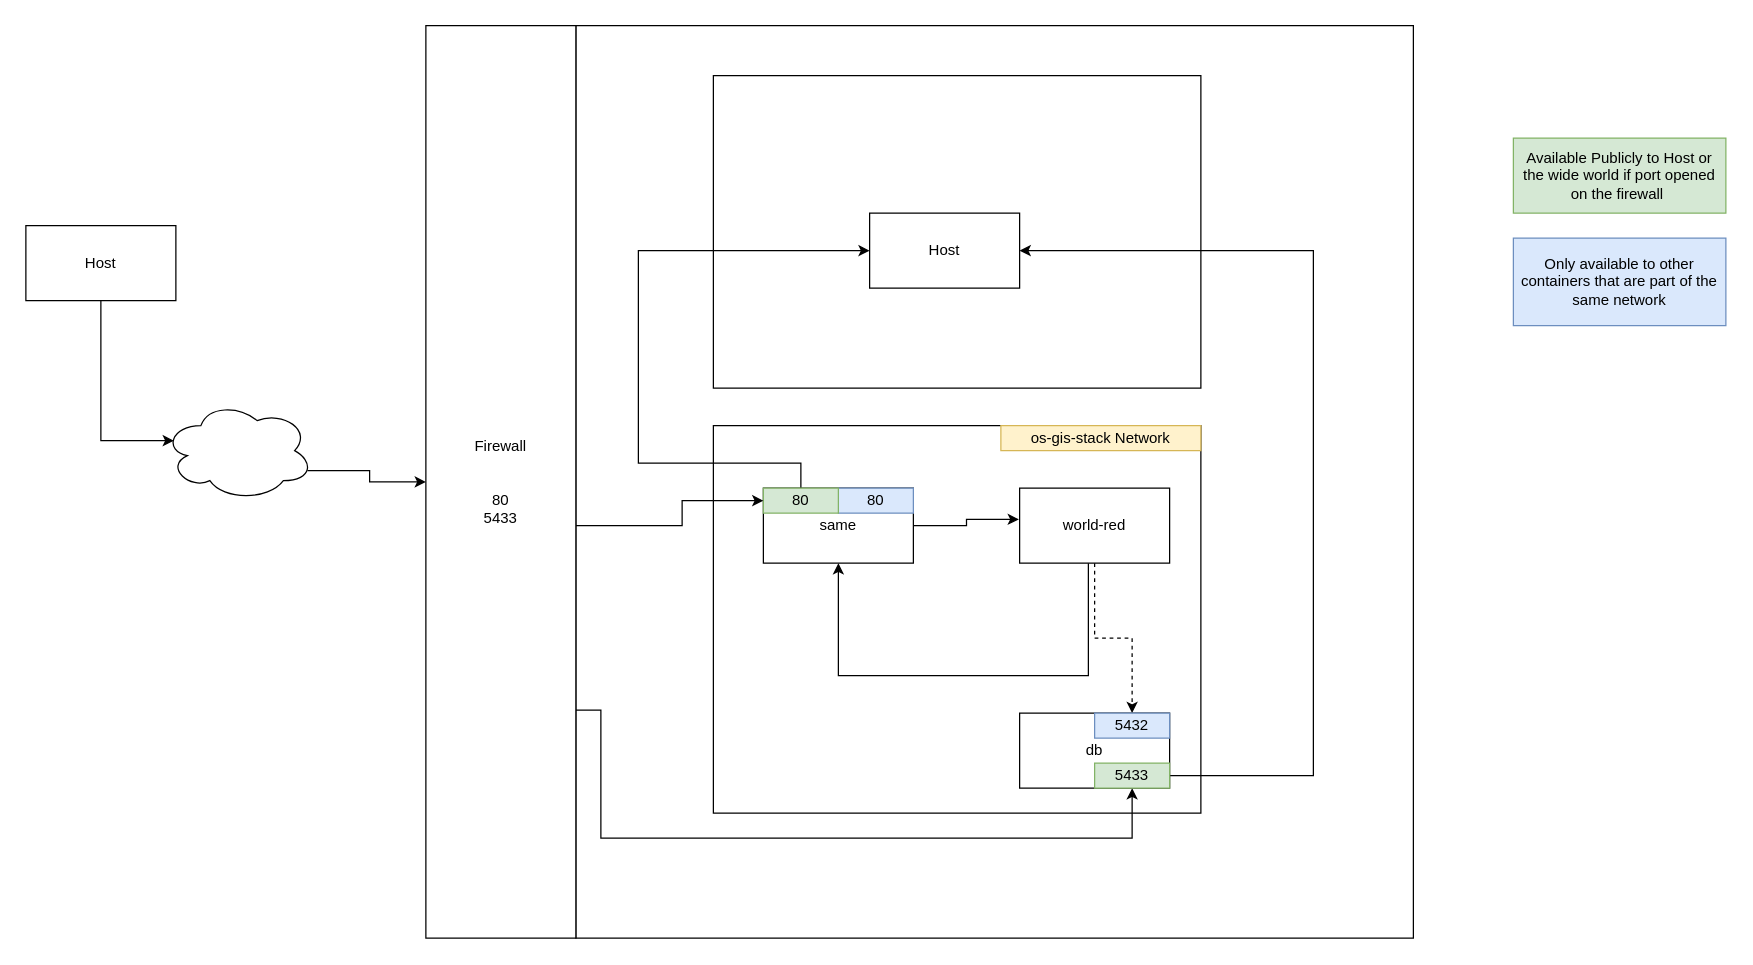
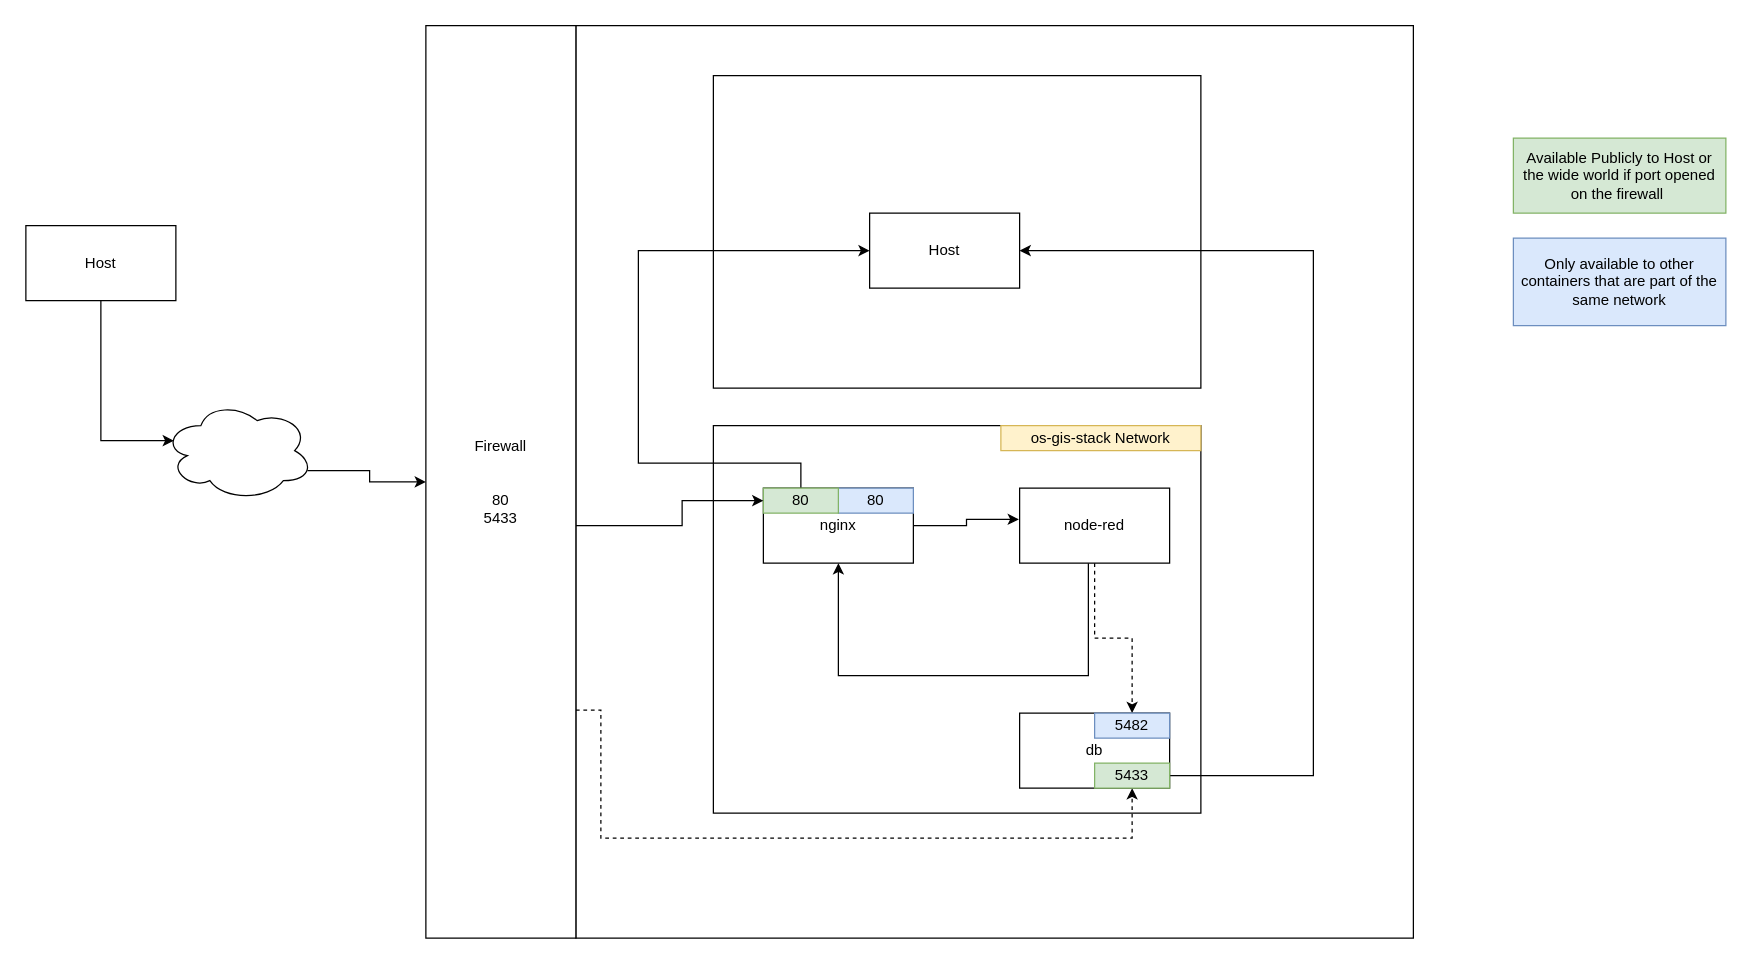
  <mxCell id="0" />
  <mxCell id="1" parent="0" />
  <mxCell id="2" value="" style="rounded=0;whiteSpace=wrap;html=1;" vertex="1" parent="1"><mxGeometry x="460" y="20" width="670" height="730" as="geometry" /></mxCell>
  <mxCell id="3" value="" style="rounded=0;whiteSpace=wrap;html=1;" vertex="1" parent="1"><mxGeometry x="570" width="390" height="250" as="geometry" y="60" /></mxCell>
  <mxCell id="4" value="" style="rounded=0;whiteSpace=wrap;html=1;" vertex="1" parent="1"><mxGeometry x="570" y="340" width="390" height="310" as="geometry" /></mxCell>
  <mxCell id="5" style="edgeStyle=orthogonalEdgeStyle;rounded=0;orthogonalLoop=1;jettySize=auto;html=1;entryX=-0.005;entryY=0.416;entryDx=0;entryDy=0;entryPerimeter=0;" edge="1" parent="1" source="6" target="9"><mxGeometry relative="1" as="geometry" /></mxCell>
- <mxCell id="6" value="same" style="rounded=0;whiteSpace=wrap;html=1;" vertex="1" parent="1"><mxGeometry x="610" y="390" width="120" height="60" as="geometry" /></mxCell>
+ <mxCell id="6" value="nginx" style="rounded=0;whiteSpace=wrap;html=1;" vertex="1" parent="1"><mxGeometry x="610" y="390" width="120" height="60" as="geometry" /></mxCell>
  <mxCell id="7" style="edgeStyle=orthogonalEdgeStyle;rounded=0;orthogonalLoop=1;jettySize=auto;html=1;entryX=0.5;entryY=1;entryDx=0;entryDy=0;" edge="1" parent="1" source="9" target="6"><mxGeometry relative="1" as="geometry"><Array as="points"><mxPoint x="870" y="540" /><mxPoint x="670" y="540" /></Array></mxGeometry></mxCell>
  <mxCell id="8" style="edgeStyle=orthogonalEdgeStyle;rounded=0;orthogonalLoop=1;jettySize=auto;html=1;entryX=0.5;entryY=0;entryDx=0;entryDy=0;dashed=1;" edge="1" parent="1" source="9" target="13"><mxGeometry relative="1" as="geometry" /></mxCell>
- <mxCell id="9" value="world-red" style="rounded=0;whiteSpace=wrap;html=1;" vertex="1" parent="1"><mxGeometry x="815" y="390" width="120" height="60" as="geometry" /></mxCell>
+ <mxCell id="9" value="node-red" style="rounded=0;whiteSpace=wrap;html=1;" vertex="1" parent="1"><mxGeometry x="815" y="390" width="120" height="60" as="geometry" /></mxCell>
  <mxCell id="10" value="Host" style="rounded=0;whiteSpace=wrap;html=1;" vertex="1" parent="1"><mxGeometry x="695" y="170" width="120" height="60" as="geometry" /></mxCell>
  <mxCell id="11" value="os-gis-stack Network" style="text;html=1;strokeColor=#d6b656;fillColor=#fff2cc;align=center;verticalAlign=middle;whiteSpace=wrap;rounded=0;" vertex="1" parent="1"><mxGeometry x="800" y="340" width="160" height="20" as="geometry" /></mxCell>
  <mxCell id="12" value="db" style="rounded=0;whiteSpace=wrap;html=1;" vertex="1" parent="1"><mxGeometry x="815" y="570" width="120" height="60" as="geometry" /></mxCell>
- <mxCell id="13" value="5432" style="rounded=0;whiteSpace=wrap;html=1;fillColor=#dae8fc;strokeColor=#6c8ebf;" vertex="1" parent="1"><mxGeometry x="875" y="570" width="60" height="20" as="geometry" /></mxCell>
+ <mxCell id="13" value="5482" style="rounded=0;whiteSpace=wrap;html=1;fillColor=#dae8fc;strokeColor=#6c8ebf;" vertex="1" parent="1"><mxGeometry x="875" y="570" width="60" height="20" as="geometry" /></mxCell>
  <mxCell id="14" value="80" style="rounded=0;whiteSpace=wrap;html=1;fillColor=#dae8fc;strokeColor=#6c8ebf;" vertex="1" parent="1"><mxGeometry x="670" y="390" width="60" height="20" as="geometry" /></mxCell>
  <mxCell id="15" style="edgeStyle=orthogonalEdgeStyle;rounded=0;orthogonalLoop=1;jettySize=auto;html=1;entryX=0;entryY=0.5;entryDx=0;entryDy=0;" edge="1" parent="1" source="16" target="10"><mxGeometry relative="1" as="geometry"><mxPoint x="470" y="400" as="targetPoint" /><Array as="points"><mxPoint x="640" y="370" /><mxPoint x="510" y="370" /><mxPoint x="510" y="200" /></Array></mxGeometry></mxCell>
  <mxCell id="16" value="80" style="rounded=0;whiteSpace=wrap;html=1;fillColor=#d5e8d4;strokeColor=#82b366;" vertex="1" parent="1"><mxGeometry x="610" y="390" width="60" height="20" as="geometry" /></mxCell>
  <mxCell id="17" style="edgeStyle=orthogonalEdgeStyle;rounded=0;orthogonalLoop=1;jettySize=auto;html=1;" edge="1" parent="1" source="19" target="16"><mxGeometry relative="1" as="geometry"><Array as="points"><mxPoint x="545" y="420" /><mxPoint x="545" y="400" /></Array></mxGeometry></mxCell>
- <mxCell id="18" style="edgeStyle=orthogonalEdgeStyle;rounded=0;orthogonalLoop=1;jettySize=auto;html=1;exitX=1;exitY=0.75;exitDx=0;exitDy=0;entryX=0.5;entryY=1;entryDx=0;entryDy=0;" edge="1" parent="1" source="19" target="25"><mxGeometry relative="1" as="geometry"><Array as="points"><mxPoint x="480" y="670" /><mxPoint x="905" y="670" /></Array></mxGeometry></mxCell>
+ <mxCell id="18" style="edgeStyle=orthogonalEdgeStyle;rounded=0;orthogonalLoop=1;jettySize=auto;html=1;exitX=1;exitY=0.75;exitDx=0;exitDy=0;entryX=0.5;entryY=1;entryDx=0;entryDy=0;dashed=1;" edge="1" parent="1" source="19" target="25"><mxGeometry relative="1" as="geometry"><Array as="points"><mxPoint x="480" y="670" /><mxPoint x="905" y="670" /></Array></mxGeometry></mxCell>
  <mxCell id="19" value="Firewall&lt;br&gt;&lt;br&gt;&lt;br&gt;80&lt;br&gt;5433" style="rounded=0;whiteSpace=wrap;html=1;" vertex="1" parent="1"><mxGeometry x="340" y="20" width="120" height="730" as="geometry" /></mxCell>
  <mxCell id="20" style="edgeStyle=orthogonalEdgeStyle;rounded=0;orthogonalLoop=1;jettySize=auto;html=1;exitX=0.96;exitY=0.7;exitDx=0;exitDy=0;exitPerimeter=0;" edge="1" parent="1" source="21" target="19"><mxGeometry relative="1" as="geometry" /></mxCell>
  <mxCell id="21" value="" style="ellipse;shape=cloud;whiteSpace=wrap;html=1;" vertex="1" parent="1"><mxGeometry x="130" y="320" width="120" height="80" as="geometry" /></mxCell>
  <mxCell id="22" style="edgeStyle=orthogonalEdgeStyle;rounded=0;orthogonalLoop=1;jettySize=auto;html=1;entryX=0.07;entryY=0.4;entryDx=0;entryDy=0;entryPerimeter=0;" edge="1" parent="1" source="23" target="21"><mxGeometry relative="1" as="geometry"><Array as="points"><mxPoint x="80" y="352" /></Array></mxGeometry></mxCell>
  <mxCell id="23" value="Host" style="rounded=0;whiteSpace=wrap;html=1;" vertex="1" parent="1"><mxGeometry x="20" y="180" width="120" height="60" as="geometry" /></mxCell>
  <mxCell id="24" style="edgeStyle=orthogonalEdgeStyle;rounded=0;orthogonalLoop=1;jettySize=auto;html=1;entryX=1;entryY=0.5;entryDx=0;entryDy=0;" edge="1" parent="1" source="25" target="10"><mxGeometry relative="1" as="geometry"><Array as="points"><mxPoint x="1050" y="620" /><mxPoint x="1050" y="200" /></Array></mxGeometry></mxCell>
  <mxCell id="25" value="5433" style="rounded=0;whiteSpace=wrap;html=1;fillColor=#d5e8d4;strokeColor=#82b366;" vertex="1" parent="1"><mxGeometry x="875" y="610" width="60" height="20" as="geometry" /></mxCell>
  <mxCell id="26" value="Available Publicly to Host or the wide world if port opened on the firewall&amp;nbsp;" style="rounded=0;whiteSpace=wrap;html=1;fillColor=#d5e8d4;strokeColor=#82b366;" vertex="1" parent="1"><mxGeometry x="1210" y="110" width="170" height="60" as="geometry" /></mxCell>
  <mxCell id="27" value="Only available to other containers that are part of the same network" style="rounded=0;whiteSpace=wrap;html=1;fillColor=#dae8fc;strokeColor=#6c8ebf;" vertex="1" parent="1"><mxGeometry x="1210" y="190" width="170" height="70" as="geometry" /></mxCell>
